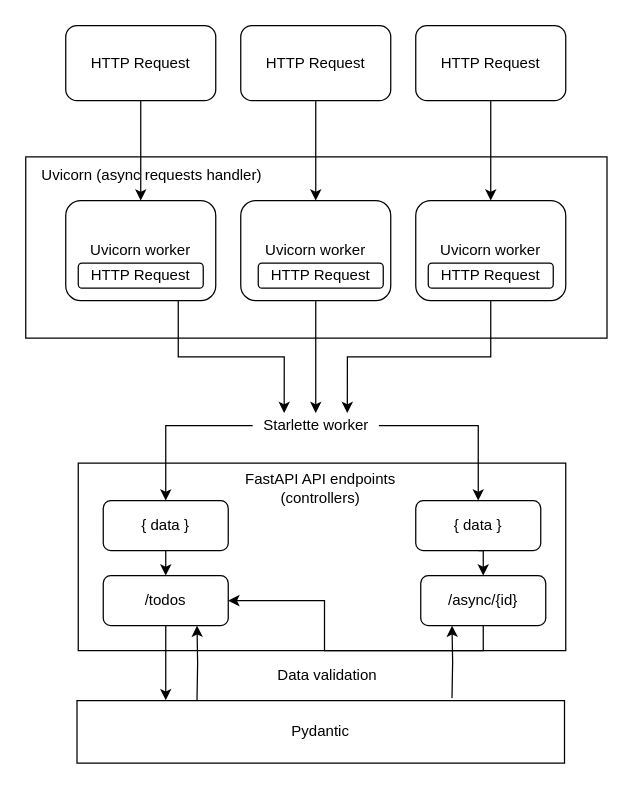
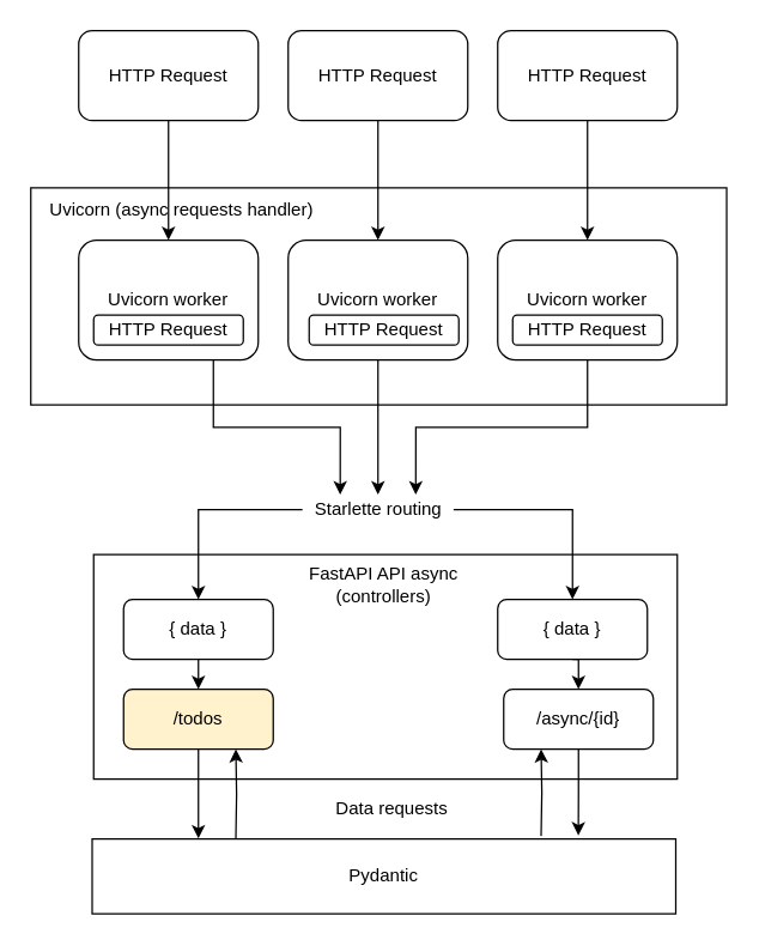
  <mxCell id="0" />
  <mxCell id="1" parent="0" />
  <mxCell id="2" value="" style="rounded=0;whiteSpace=wrap;html=1;" parent="1" vertex="1"><mxGeometry x="62" y="370" width="390" height="150" as="geometry" /></mxCell>
  <mxCell id="3" value="" style="rounded=0;whiteSpace=wrap;html=1;" parent="1" vertex="1"><mxGeometry x="20" y="125" width="465" height="145" as="geometry" /></mxCell>
  <mxCell id="4" style="edgeStyle=orthogonalEdgeStyle;rounded=0;orthogonalLoop=1;jettySize=auto;html=1;" parent="1" source="5" target="7" edge="1"><mxGeometry relative="1" as="geometry" /></mxCell>
  <mxCell id="5" value="HTTP Request" style="rounded=1;whiteSpace=wrap;html=1;" parent="1" vertex="1"><mxGeometry x="192" y="20" width="120" height="60" as="geometry" /></mxCell>
  <mxCell id="6" style="edgeStyle=orthogonalEdgeStyle;rounded=0;orthogonalLoop=1;jettySize=auto;html=1;exitX=0.5;exitY=1;exitDx=0;exitDy=0;entryX=0.5;entryY=0;entryDx=0;entryDy=0;" parent="1" source="7" target="11" edge="1"><mxGeometry relative="1" as="geometry" /></mxCell>
  <mxCell id="7" value="Uvicorn worker" style="rounded=1;whiteSpace=wrap;html=1;" parent="1" vertex="1"><mxGeometry x="192" y="160" width="120" height="80" as="geometry" /></mxCell>
  <mxCell id="8" value="Uvicorn (async requests handler)" style="text;html=1;strokeColor=none;fillColor=none;align=center;verticalAlign=middle;whiteSpace=wrap;rounded=0;" parent="1" vertex="1"><mxGeometry x="31" y="130" width="180" height="20" as="geometry" /></mxCell>
  <mxCell id="9" style="edgeStyle=orthogonalEdgeStyle;rounded=0;orthogonalLoop=1;jettySize=auto;html=1;" parent="1" source="11" target="25" edge="1"><mxGeometry relative="1" as="geometry" /></mxCell>
  <mxCell id="10" style="edgeStyle=orthogonalEdgeStyle;rounded=0;orthogonalLoop=1;jettySize=auto;html=1;" parent="1" source="11" target="33" edge="1"><mxGeometry relative="1" as="geometry" /></mxCell>
- <mxCell id="11" value="Starlette worker" style="text;html=1;strokeColor=none;fillColor=none;align=center;verticalAlign=middle;whiteSpace=wrap;rounded=0;" parent="1" vertex="1"><mxGeometry x="201.5" y="330" width="101" height="20" as="geometry" /></mxCell>
- <mxCell id="12" value="FastAPI API endpoints&lt;br&gt;(controllers)" style="text;html=1;strokeColor=none;fillColor=none;align=center;verticalAlign=middle;whiteSpace=wrap;rounded=0;" parent="1" vertex="1"><mxGeometry x="176" y="380" width="160" height="20" as="geometry" /></mxCell>
+ <mxCell id="11" value="Starlette routing" style="text;html=1;strokeColor=none;fillColor=none;align=center;verticalAlign=middle;whiteSpace=wrap;rounded=0;" parent="1" vertex="1"><mxGeometry x="201.5" y="330" width="101" height="20" as="geometry" /></mxCell>
+ <mxCell id="12" value="FastAPI API async&lt;br&gt;(controllers)" style="text;html=1;strokeColor=none;fillColor=none;align=center;verticalAlign=middle;whiteSpace=wrap;rounded=0;" parent="1" vertex="1"><mxGeometry x="176" y="380" width="160" height="20" as="geometry" /></mxCell>
  <mxCell id="13" style="edgeStyle=orthogonalEdgeStyle;rounded=0;orthogonalLoop=1;jettySize=auto;html=1;entryX=0.5;entryY=0;entryDx=0;entryDy=0;" parent="1" source="14" target="20" edge="1"><mxGeometry relative="1" as="geometry" /></mxCell>
  <mxCell id="14" value="HTTP Request" style="rounded=1;whiteSpace=wrap;html=1;" parent="1" vertex="1"><mxGeometry x="52" y="20" width="120" height="60" as="geometry" /></mxCell>
  <mxCell id="15" style="edgeStyle=orthogonalEdgeStyle;rounded=0;orthogonalLoop=1;jettySize=auto;html=1;" parent="1" source="16" target="18" edge="1"><mxGeometry relative="1" as="geometry" /></mxCell>
  <mxCell id="16" value="HTTP Request" style="rounded=1;whiteSpace=wrap;html=1;" parent="1" vertex="1"><mxGeometry x="332" y="20" width="120" height="60" as="geometry" /></mxCell>
  <mxCell id="17" style="edgeStyle=orthogonalEdgeStyle;rounded=0;orthogonalLoop=1;jettySize=auto;html=1;exitX=0.5;exitY=1;exitDx=0;exitDy=0;entryX=0.75;entryY=0;entryDx=0;entryDy=0;" parent="1" source="18" target="11" edge="1"><mxGeometry relative="1" as="geometry" /></mxCell>
  <mxCell id="18" value="Uvicorn worker" style="rounded=1;whiteSpace=wrap;html=1;" parent="1" vertex="1"><mxGeometry x="332" y="160" width="120" height="80" as="geometry" /></mxCell>
  <mxCell id="19" style="edgeStyle=orthogonalEdgeStyle;rounded=0;orthogonalLoop=1;jettySize=auto;html=1;exitX=0.75;exitY=1;exitDx=0;exitDy=0;entryX=0.25;entryY=0;entryDx=0;entryDy=0;" parent="1" source="20" target="11" edge="1"><mxGeometry relative="1" as="geometry" /></mxCell>
  <mxCell id="20" value="Uvicorn worker" style="rounded=1;whiteSpace=wrap;html=1;" parent="1" vertex="1"><mxGeometry x="52" y="160" width="120" height="80" as="geometry" /></mxCell>
  <mxCell id="21" value="HTTP Request" style="rounded=1;whiteSpace=wrap;html=1;" parent="1" vertex="1"><mxGeometry x="62" y="210" width="100" height="20" as="geometry" /></mxCell>
  <mxCell id="22" value="HTTP Request" style="rounded=1;whiteSpace=wrap;html=1;" parent="1" vertex="1"><mxGeometry x="206" y="210" width="100" height="20" as="geometry" /></mxCell>
  <mxCell id="23" value="HTTP Request" style="rounded=1;whiteSpace=wrap;html=1;" parent="1" vertex="1"><mxGeometry x="342" y="210" width="100" height="20" as="geometry" /></mxCell>
  <mxCell id="24" style="edgeStyle=orthogonalEdgeStyle;rounded=0;orthogonalLoop=1;jettySize=auto;html=1;exitX=0.5;exitY=1;exitDx=0;exitDy=0;entryX=0.5;entryY=0;entryDx=0;entryDy=0;" parent="1" source="25" target="35" edge="1"><mxGeometry relative="1" as="geometry" /></mxCell>
  <mxCell id="25" value="{ data }" style="rounded=1;whiteSpace=wrap;html=1;" parent="1" vertex="1"><mxGeometry x="82" y="400" width="100" height="40" as="geometry" /></mxCell>
- <mxCell id="26" style="edgeStyle=orthogonalEdgeStyle;rounded=0;orthogonalLoop=1;jettySize=auto;html=1;exitX=0.5;exitY=1;exitDx=0;exitDy=0;" parent="1" source="27" target="35" edge="1"><mxGeometry relative="1" as="geometry" /></mxCell>
+ <mxCell id="26" style="edgeStyle=orthogonalEdgeStyle;rounded=0;orthogonalLoop=1;jettySize=auto;html=1;exitX=0.5;exitY=1;exitDx=0;exitDy=0;entryX=0.833;entryY=-0.047;entryDx=0;entryDy=0;entryPerimeter=0;" parent="1" source="27" target="30" edge="1"><mxGeometry relative="1" as="geometry" /></mxCell>
  <mxCell id="27" value="/async/{id}" style="rounded=1;whiteSpace=wrap;html=1;" parent="1" vertex="1"><mxGeometry x="336" y="460" width="100" height="40" as="geometry" /></mxCell>
  <mxCell id="28" style="edgeStyle=orthogonalEdgeStyle;rounded=0;orthogonalLoop=1;jettySize=auto;html=1;entryX=0.75;entryY=1;entryDx=0;entryDy=0;" parent="1" target="35" edge="1"><mxGeometry relative="1" as="geometry"><mxPoint x="157" y="560" as="sourcePoint" /></mxGeometry></mxCell>
  <mxCell id="29" style="edgeStyle=orthogonalEdgeStyle;rounded=0;orthogonalLoop=1;jettySize=auto;html=1;entryX=0.25;entryY=1;entryDx=0;entryDy=0;" parent="1" target="27" edge="1"><mxGeometry relative="1" as="geometry"><mxPoint x="361" y="558" as="sourcePoint" /></mxGeometry></mxCell>
  <mxCell id="30" value="Pydantic" style="rounded=0;whiteSpace=wrap;html=1;" parent="1" vertex="1"><mxGeometry x="61" y="560" width="390" height="50" as="geometry" /></mxCell>
- <mxCell id="31" value="Data validation" style="text;html=1;strokeColor=none;fillColor=none;align=center;verticalAlign=middle;whiteSpace=wrap;rounded=0;" parent="1" vertex="1"><mxGeometry x="211" y="530" width="101" height="20" as="geometry" /></mxCell>
+ <mxCell id="31" value="Data requests" style="text;html=1;strokeColor=none;fillColor=none;align=center;verticalAlign=middle;whiteSpace=wrap;rounded=0;" parent="1" vertex="1"><mxGeometry x="211" y="530" width="101" height="20" as="geometry" /></mxCell>
  <mxCell id="32" style="edgeStyle=orthogonalEdgeStyle;rounded=0;orthogonalLoop=1;jettySize=auto;html=1;exitX=0.5;exitY=1;exitDx=0;exitDy=0;entryX=0.5;entryY=0;entryDx=0;entryDy=0;" parent="1" source="33" target="27" edge="1"><mxGeometry relative="1" as="geometry" /></mxCell>
  <mxCell id="33" value="{ data }" style="rounded=1;whiteSpace=wrap;html=1;" parent="1" vertex="1"><mxGeometry x="332" y="400" width="100" height="40" as="geometry" /></mxCell>
  <mxCell id="34" style="edgeStyle=orthogonalEdgeStyle;rounded=0;orthogonalLoop=1;jettySize=auto;html=1;exitX=0.5;exitY=1;exitDx=0;exitDy=0;entryX=0.182;entryY=-0.007;entryDx=0;entryDy=0;entryPerimeter=0;" parent="1" source="35" target="30" edge="1"><mxGeometry relative="1" as="geometry" /></mxCell>
- <mxCell id="35" value="/todos" style="rounded=1;whiteSpace=wrap;html=1;" parent="1" vertex="1"><mxGeometry x="82" y="460" width="100" height="40" as="geometry" /></mxCell>
+ <mxCell id="35" value="/todos" style="rounded=1;whiteSpace=wrap;html=1;fillColor=#fff2cc;" parent="1" vertex="1"><mxGeometry x="82" y="460" width="100" height="40" as="geometry" /></mxCell>
